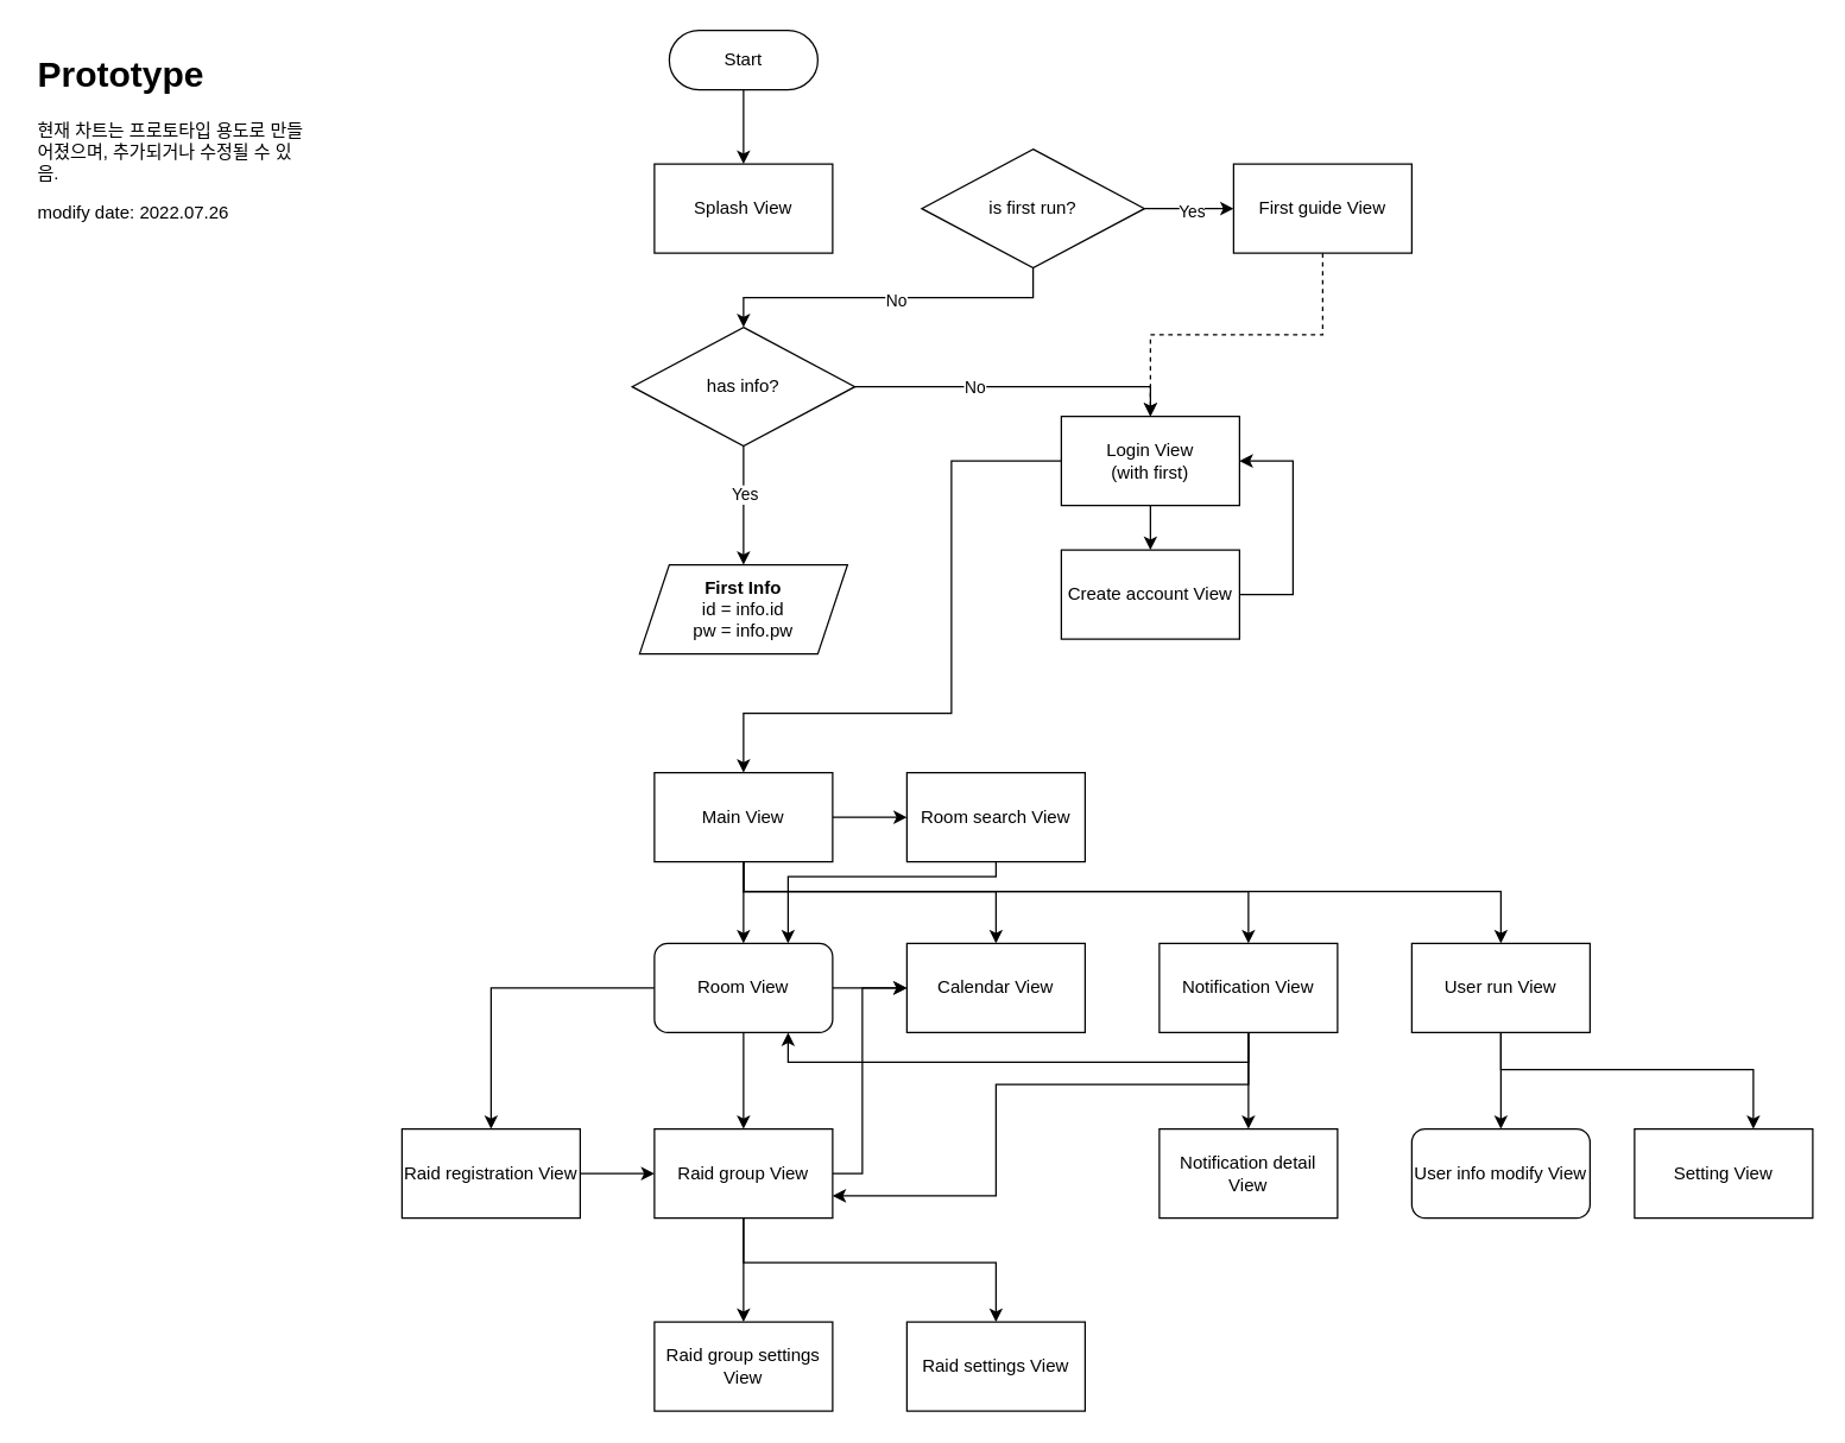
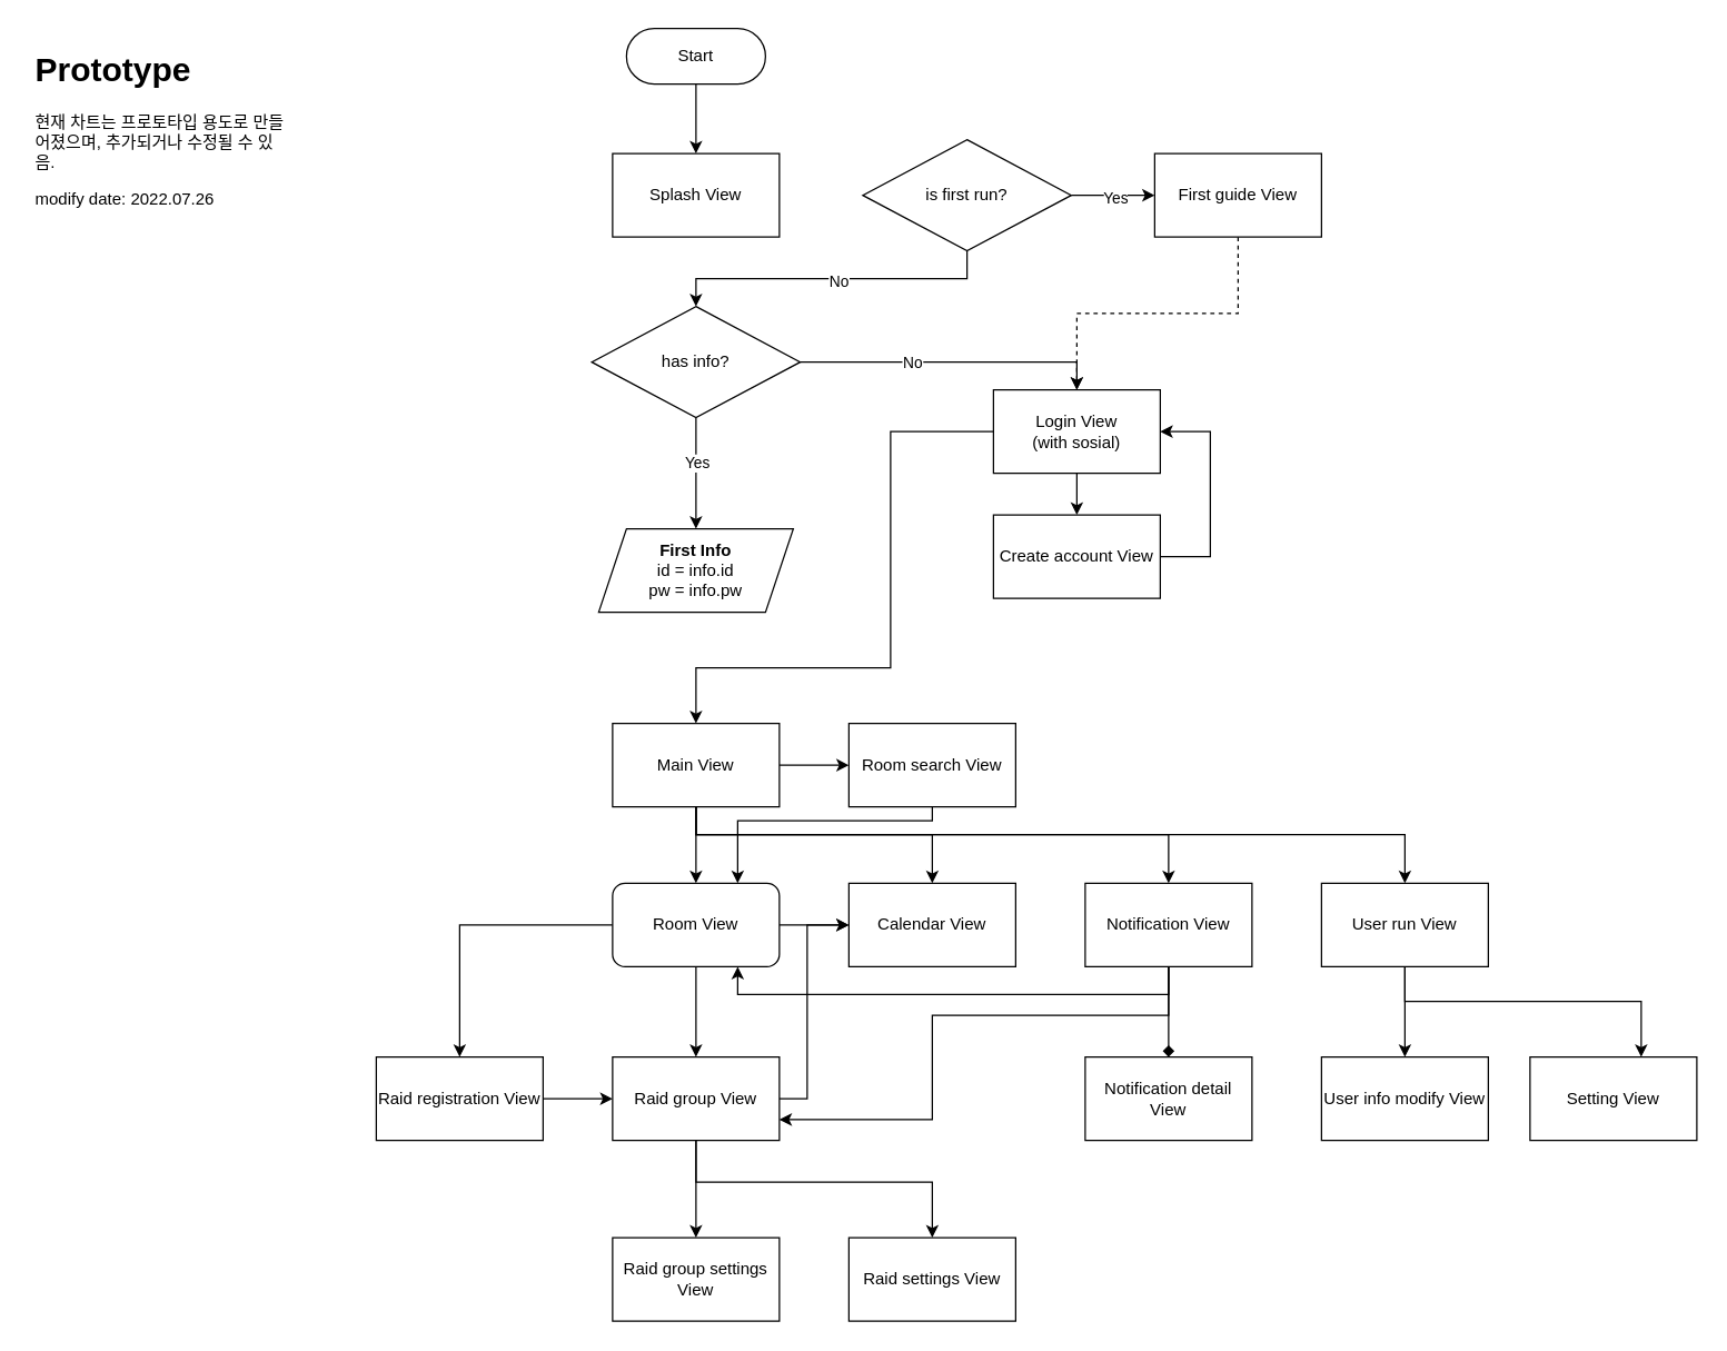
  <mxCell id="0" />
  <mxCell id="1" parent="0" />
  <mxCell id="2" style="edgeStyle=orthogonalEdgeStyle;rounded=0;orthogonalLoop=1;jettySize=auto;html=1;" edge="1" parent="1" source="3" target="21"><mxGeometry relative="1" as="geometry" /></mxCell>
  <mxCell id="3" value="Start" style="rounded=1;whiteSpace=wrap;html=1;arcSize=50;" vertex="1" parent="1"><mxGeometry x="450" y="20" width="100" height="40" as="geometry" /></mxCell>
  <mxCell id="4" style="edgeStyle=orthogonalEdgeStyle;rounded=0;orthogonalLoop=1;jettySize=auto;html=1;" edge="1" parent="1" source="6" target="14"><mxGeometry relative="1" as="geometry" /></mxCell>
  <mxCell id="5" style="edgeStyle=orthogonalEdgeStyle;rounded=0;orthogonalLoop=1;jettySize=auto;html=1;" edge="1" parent="1" source="6" target="20"><mxGeometry relative="1" as="geometry"><Array as="points"><mxPoint x="640" y="310" /><mxPoint x="640" y="480" /><mxPoint x="500" y="480" /></Array></mxGeometry></mxCell>
- <mxCell id="6" value="Login View&lt;br&gt;(with first)" style="rounded=0;whiteSpace=wrap;html=1;" vertex="1" parent="1"><mxGeometry x="714" y="280" width="120" height="60" as="geometry" /></mxCell>
+ <mxCell id="6" value="Login View&lt;br&gt;(with sosial)" style="rounded=0;whiteSpace=wrap;html=1;" vertex="1" parent="1"><mxGeometry x="714" y="280" width="120" height="60" as="geometry" /></mxCell>
  <mxCell id="7" value="&lt;b&gt;First Info&lt;/b&gt;&lt;br&gt;id = info.id&lt;br&gt;pw = info.pw" style="shape=parallelogram;perimeter=parallelogramPerimeter;whiteSpace=wrap;html=1;fixedSize=1;" vertex="1" parent="1"><mxGeometry x="430" y="380" width="140" height="60" as="geometry" /></mxCell>
  <mxCell id="8" style="edgeStyle=orthogonalEdgeStyle;rounded=0;orthogonalLoop=1;jettySize=auto;html=1;" edge="1" parent="1" source="12" target="7"><mxGeometry relative="1" as="geometry" /></mxCell>
  <mxCell id="9" value="Yes" style="edgeLabel;html=1;align=center;verticalAlign=middle;resizable=0;points=[];" vertex="1" connectable="0" parent="8"><mxGeometry x="-0.2" y="2" relative="1" as="geometry"><mxPoint x="-2" as="offset" /></mxGeometry></mxCell>
  <mxCell id="10" style="edgeStyle=orthogonalEdgeStyle;rounded=0;orthogonalLoop=1;jettySize=auto;html=1;" edge="1" parent="1" source="12" target="6"><mxGeometry relative="1" as="geometry"><Array as="points"><mxPoint x="774" y="260" /></Array></mxGeometry></mxCell>
  <mxCell id="11" value="No" style="edgeLabel;html=1;align=center;verticalAlign=middle;resizable=0;points=[];" vertex="1" connectable="0" parent="10"><mxGeometry x="-0.269" relative="1" as="geometry"><mxPoint as="offset" /></mxGeometry></mxCell>
  <mxCell id="12" value="has info?" style="rhombus;whiteSpace=wrap;html=1;" vertex="1" parent="1"><mxGeometry x="425" y="220" width="150" height="80" as="geometry" /></mxCell>
  <mxCell id="13" style="edgeStyle=orthogonalEdgeStyle;rounded=0;orthogonalLoop=1;jettySize=auto;html=1;entryX=1;entryY=0.5;entryDx=0;entryDy=0;" edge="1" parent="1" source="14" target="6"><mxGeometry relative="1" as="geometry"><Array as="points"><mxPoint x="870" y="400" /><mxPoint x="870" y="310" /></Array></mxGeometry></mxCell>
  <mxCell id="14" value="Create account View" style="rounded=0;whiteSpace=wrap;html=1;" vertex="1" parent="1"><mxGeometry x="714" y="370" width="120" height="60" as="geometry" /></mxCell>
  <mxCell id="15" value="" style="edgeStyle=orthogonalEdgeStyle;rounded=0;orthogonalLoop=1;jettySize=auto;html=1;" edge="1" parent="1" source="20" target="27"><mxGeometry relative="1" as="geometry" /></mxCell>
  <mxCell id="16" style="edgeStyle=orthogonalEdgeStyle;rounded=0;orthogonalLoop=1;jettySize=auto;html=1;" edge="1" parent="1" source="20" target="31"><mxGeometry relative="1" as="geometry"><Array as="points"><mxPoint x="500" y="600" /><mxPoint x="840" y="600" /></Array></mxGeometry></mxCell>
  <mxCell id="17" style="edgeStyle=orthogonalEdgeStyle;rounded=0;orthogonalLoop=1;jettySize=auto;html=1;" edge="1" parent="1" source="20" target="34"><mxGeometry relative="1" as="geometry"><Array as="points"><mxPoint x="500" y="600" /><mxPoint x="1010" y="600" /></Array></mxGeometry></mxCell>
  <mxCell id="18" style="edgeStyle=orthogonalEdgeStyle;rounded=0;orthogonalLoop=1;jettySize=auto;html=1;" edge="1" parent="1" source="20" target="35"><mxGeometry relative="1" as="geometry"><Array as="points"><mxPoint x="500" y="600" /><mxPoint x="670" y="600" /></Array></mxGeometry></mxCell>
  <mxCell id="19" style="edgeStyle=orthogonalEdgeStyle;rounded=0;orthogonalLoop=1;jettySize=auto;html=1;" edge="1" parent="1" source="20" target="44"><mxGeometry relative="1" as="geometry" /></mxCell>
  <mxCell id="20" value="Main View" style="rounded=0;whiteSpace=wrap;html=1;" vertex="1" parent="1"><mxGeometry x="440" y="520" width="120" height="60" as="geometry" /></mxCell>
  <mxCell id="21" value="Splash View" style="rounded=0;whiteSpace=wrap;html=1;" vertex="1" parent="1"><mxGeometry x="440" y="110" width="120" height="60" as="geometry" /></mxCell>
  <mxCell id="22" style="edgeStyle=orthogonalEdgeStyle;rounded=0;orthogonalLoop=1;jettySize=auto;html=1;dashed=1;" edge="1" parent="1" source="23" target="6"><mxGeometry relative="1" as="geometry" /></mxCell>
  <mxCell id="23" value="First guide View" style="rounded=0;whiteSpace=wrap;html=1;" vertex="1" parent="1"><mxGeometry x="830" y="110" width="120" height="60" as="geometry" /></mxCell>
  <mxCell id="24" style="edgeStyle=orthogonalEdgeStyle;rounded=0;orthogonalLoop=1;jettySize=auto;html=1;" edge="1" parent="1" source="27" target="39"><mxGeometry relative="1" as="geometry" /></mxCell>
  <mxCell id="25" style="edgeStyle=orthogonalEdgeStyle;rounded=0;orthogonalLoop=1;jettySize=auto;html=1;" edge="1" parent="1" source="27" target="35"><mxGeometry relative="1" as="geometry" /></mxCell>
  <mxCell id="26" style="edgeStyle=orthogonalEdgeStyle;rounded=0;orthogonalLoop=1;jettySize=auto;html=1;" edge="1" parent="1" source="27" target="42"><mxGeometry relative="1" as="geometry" /></mxCell>
  <mxCell id="27" value="Room View" style="whiteSpace=wrap;html=1;rounded=1;" vertex="1" parent="1"><mxGeometry x="440" y="635" width="120" height="60" as="geometry" /></mxCell>
  <mxCell id="28" style="edgeStyle=orthogonalEdgeStyle;rounded=0;orthogonalLoop=1;jettySize=auto;html=1;entryX=0.75;entryY=1;entryDx=0;entryDy=0;" edge="1" parent="1" source="31" target="27"><mxGeometry relative="1" as="geometry"><Array as="points"><mxPoint x="840" y="715" /><mxPoint x="530" y="715" /></Array></mxGeometry></mxCell>
  <mxCell id="29" style="edgeStyle=orthogonalEdgeStyle;rounded=0;orthogonalLoop=1;jettySize=auto;html=1;entryX=1;entryY=0.75;entryDx=0;entryDy=0;" edge="1" parent="1" source="31" target="39"><mxGeometry relative="1" as="geometry"><Array as="points"><mxPoint x="840" y="730" /><mxPoint x="670" y="730" /><mxPoint x="670" y="805" /></Array></mxGeometry></mxCell>
- <mxCell id="30" style="edgeStyle=orthogonalEdgeStyle;rounded=0;orthogonalLoop=1;jettySize=auto;html=1;" edge="1" parent="1" source="31" target="47"><mxGeometry relative="1" as="geometry" /></mxCell>
+ <mxCell id="30" style="edgeStyle=orthogonalEdgeStyle;rounded=0;orthogonalLoop=1;jettySize=auto;html=1;endArrow=diamond;" edge="1" parent="1" source="31" target="47"><mxGeometry relative="1" as="geometry" /></mxCell>
  <mxCell id="31" value="Notification View" style="rounded=0;whiteSpace=wrap;html=1;" vertex="1" parent="1"><mxGeometry x="780" y="635" width="120" height="60" as="geometry" /></mxCell>
  <mxCell id="32" style="edgeStyle=orthogonalEdgeStyle;rounded=0;orthogonalLoop=1;jettySize=auto;html=1;" edge="1" parent="1" source="34" target="45"><mxGeometry relative="1" as="geometry" /></mxCell>
  <mxCell id="33" style="edgeStyle=orthogonalEdgeStyle;rounded=0;orthogonalLoop=1;jettySize=auto;html=1;" edge="1" parent="1" source="34" target="46"><mxGeometry relative="1" as="geometry"><Array as="points"><mxPoint x="1010" y="720" /><mxPoint x="1180" y="720" /></Array></mxGeometry></mxCell>
  <mxCell id="34" value="User run View" style="rounded=0;whiteSpace=wrap;html=1;" vertex="1" parent="1"><mxGeometry x="950" y="635" width="120" height="60" as="geometry" /></mxCell>
  <mxCell id="35" value="Calendar View" style="rounded=0;whiteSpace=wrap;html=1;" vertex="1" parent="1"><mxGeometry x="610" y="635" width="120" height="60" as="geometry" /></mxCell>
  <mxCell id="36" style="edgeStyle=orthogonalEdgeStyle;rounded=0;orthogonalLoop=1;jettySize=auto;html=1;" edge="1" parent="1" source="39" target="35"><mxGeometry relative="1" as="geometry"><Array as="points"><mxPoint x="580" y="790" /><mxPoint x="580" y="665" /></Array></mxGeometry></mxCell>
  <mxCell id="37" style="edgeStyle=orthogonalEdgeStyle;rounded=0;orthogonalLoop=1;jettySize=auto;html=1;" edge="1" parent="1" source="39" target="40"><mxGeometry relative="1" as="geometry" /></mxCell>
  <mxCell id="38" style="edgeStyle=orthogonalEdgeStyle;rounded=0;orthogonalLoop=1;jettySize=auto;html=1;" edge="1" parent="1" source="39" target="48"><mxGeometry relative="1" as="geometry"><Array as="points"><mxPoint x="500" y="850" /><mxPoint x="670" y="850" /></Array></mxGeometry></mxCell>
  <mxCell id="39" value="Raid group View" style="rounded=0;whiteSpace=wrap;html=1;" vertex="1" parent="1"><mxGeometry x="440" y="760" width="120" height="60" as="geometry" /></mxCell>
  <mxCell id="40" value="Raid group settings View" style="rounded=0;whiteSpace=wrap;html=1;" vertex="1" parent="1"><mxGeometry x="440" y="890" width="120" height="60" as="geometry" /></mxCell>
  <mxCell id="41" style="edgeStyle=orthogonalEdgeStyle;rounded=0;orthogonalLoop=1;jettySize=auto;html=1;" edge="1" parent="1" source="42" target="39"><mxGeometry relative="1" as="geometry" /></mxCell>
  <mxCell id="42" value="Raid registration View" style="rounded=0;whiteSpace=wrap;html=1;" vertex="1" parent="1"><mxGeometry x="270" y="760" width="120" height="60" as="geometry" /></mxCell>
  <mxCell id="43" style="edgeStyle=orthogonalEdgeStyle;rounded=0;orthogonalLoop=1;jettySize=auto;html=1;" edge="1" parent="1" source="44" target="27"><mxGeometry relative="1" as="geometry"><Array as="points"><mxPoint x="670" y="590" /><mxPoint x="530" y="590" /></Array></mxGeometry></mxCell>
  <mxCell id="44" value="Room search View" style="rounded=0;whiteSpace=wrap;html=1;" vertex="1" parent="1"><mxGeometry x="610" y="520" width="120" height="60" as="geometry" /></mxCell>
- <mxCell id="45" value="User info modify View" style="whiteSpace=wrap;html=1;rounded=1;" vertex="1" parent="1"><mxGeometry x="950" y="760" width="120" height="60" as="geometry" /></mxCell>
+ <mxCell id="45" value="User info modify View" style="rounded=0;whiteSpace=wrap;html=1;" vertex="1" parent="1"><mxGeometry x="950" y="760" width="120" height="60" as="geometry" /></mxCell>
  <mxCell id="46" value="Setting View" style="rounded=0;whiteSpace=wrap;html=1;" vertex="1" parent="1"><mxGeometry x="1100" y="760" width="120" height="60" as="geometry" /></mxCell>
  <mxCell id="47" value="Notification detail View" style="rounded=0;whiteSpace=wrap;html=1;" vertex="1" parent="1"><mxGeometry x="780" y="760" width="120" height="60" as="geometry" /></mxCell>
  <mxCell id="48" value="Raid settings View" style="rounded=0;whiteSpace=wrap;html=1;" vertex="1" parent="1"><mxGeometry x="610" y="890" width="120" height="60" as="geometry" /></mxCell>
  <mxCell id="49" style="edgeStyle=orthogonalEdgeStyle;rounded=0;orthogonalLoop=1;jettySize=auto;html=1;" edge="1" parent="1" source="53" target="23"><mxGeometry relative="1" as="geometry" /></mxCell>
  <mxCell id="50" value="Yes" style="edgeLabel;html=1;align=center;verticalAlign=middle;resizable=0;points=[];" vertex="1" connectable="0" parent="49"><mxGeometry x="0.027" y="-1" relative="1" as="geometry"><mxPoint as="offset" /></mxGeometry></mxCell>
  <mxCell id="51" style="edgeStyle=orthogonalEdgeStyle;rounded=0;orthogonalLoop=1;jettySize=auto;html=1;" edge="1" parent="1" source="53" target="12"><mxGeometry relative="1" as="geometry"><Array as="points"><mxPoint x="695" y="200" /><mxPoint x="500" y="200" /></Array></mxGeometry></mxCell>
  <mxCell id="52" value="No" style="edgeLabel;html=1;align=center;verticalAlign=middle;resizable=0;points=[];" vertex="1" connectable="0" parent="51"><mxGeometry x="-0.041" y="1" relative="1" as="geometry"><mxPoint as="offset" /></mxGeometry></mxCell>
  <mxCell id="53" value="is first run?" style="rhombus;whiteSpace=wrap;html=1;" vertex="1" parent="1"><mxGeometry x="620" y="100" width="150" height="80" as="geometry" /></mxCell>
  <mxCell id="54" value="&lt;h1&gt;Prototype&lt;/h1&gt;&lt;p&gt;현재 차트는 프로토타입 용도로 만들어졌으며, 추가되거나 수정될 수 있음.&lt;/p&gt;&lt;p&gt;modify date: 2022.07.26&lt;/p&gt;" style="text;html=1;strokeColor=none;fillColor=none;spacing=5;spacingTop=-20;whiteSpace=wrap;overflow=hidden;rounded=0;" vertex="1" parent="1"><mxGeometry x="20" y="30" width="190" height="120" as="geometry" /></mxCell>
